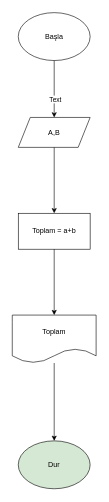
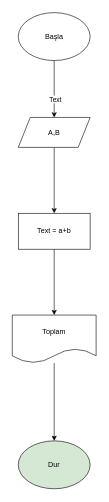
  <mxCell id="0" />
  <mxCell id="1" parent="0" />
  <mxCell id="2" value="Dur" style="ellipse;whiteSpace=wrap;html=1;fillColor=#d5e8d4;" vertex="1" parent="1"><mxGeometry x="30" y="735" width="120" height="80" as="geometry" /></mxCell>
- <mxCell id="3" value="Toplam = a+b" style="rounded=0;whiteSpace=wrap;html=1;" vertex="1" parent="1"><mxGeometry x="30" y="355" width="120" height="60" as="geometry" /></mxCell>
+ <mxCell id="3" value="Text = a+b" style="rounded=0;whiteSpace=wrap;html=1;" vertex="1" parent="1"><mxGeometry x="30" y="355" width="120" height="60" as="geometry" /></mxCell>
  <mxCell id="4" value="Başla" style="ellipse;whiteSpace=wrap;html=1;" vertex="1" parent="1"><mxGeometry x="30" y="20" width="120" height="80" as="geometry" /></mxCell>
  <mxCell id="5" value="" style="endArrow=classic;html=1;rounded=0;exitX=0.5;exitY=1;exitDx=0;exitDy=0;" edge="1" parent="1" source="4"><mxGeometry width="50" height="50" relative="1" as="geometry"><mxPoint x="60" y="185" as="sourcePoint" /><mxPoint x="90" y="195" as="targetPoint" /></mxGeometry></mxCell>
  <mxCell id="6" value="Text" style="edgeLabel;html=1;align=center;verticalAlign=middle;resizable=0;points=[];" vertex="1" connectable="0" parent="5"><mxGeometry x="0.377" y="1" relative="1" as="geometry"><mxPoint y="-1" as="offset" /></mxGeometry></mxCell>
  <mxCell id="7" value="A,B" style="shape=parallelogram;perimeter=parallelogramPerimeter;whiteSpace=wrap;html=1;fixedSize=1;rotation=0;" vertex="1" parent="1"><mxGeometry x="30" y="195" width="120" height="50" as="geometry" /></mxCell>
  <mxCell id="8" value="" style="endArrow=classic;html=1;rounded=0;exitX=0.5;exitY=1;exitDx=0;exitDy=0;" edge="1" parent="1" source="7"><mxGeometry width="50" height="50" relative="1" as="geometry"><mxPoint x="70" y="295" as="sourcePoint" /><mxPoint x="90" y="355" as="targetPoint" /></mxGeometry></mxCell>
  <mxCell id="9" value="" style="endArrow=classic;html=1;rounded=0;exitX=0.5;exitY=1;exitDx=0;exitDy=0;" edge="1" parent="1" source="3"><mxGeometry width="50" height="50" relative="1" as="geometry"><mxPoint x="80" y="525" as="sourcePoint" /><mxPoint x="90" y="525" as="targetPoint" /></mxGeometry></mxCell>
  <mxCell id="10" value="Toplam" style="shape=document;whiteSpace=wrap;html=1;boundedLbl=1;" vertex="1" parent="1"><mxGeometry x="20" y="525" width="140" height="80" as="geometry" /></mxCell>
  <mxCell id="11" value="" style="endArrow=classic;html=1;rounded=0;exitX=0.5;exitY=1;exitDx=0;exitDy=0;exitPerimeter=0;" edge="1" parent="1" source="10"><mxGeometry width="50" height="50" relative="1" as="geometry"><mxPoint x="60" y="675" as="sourcePoint" /><mxPoint x="90" y="735" as="targetPoint" /></mxGeometry></mxCell>
